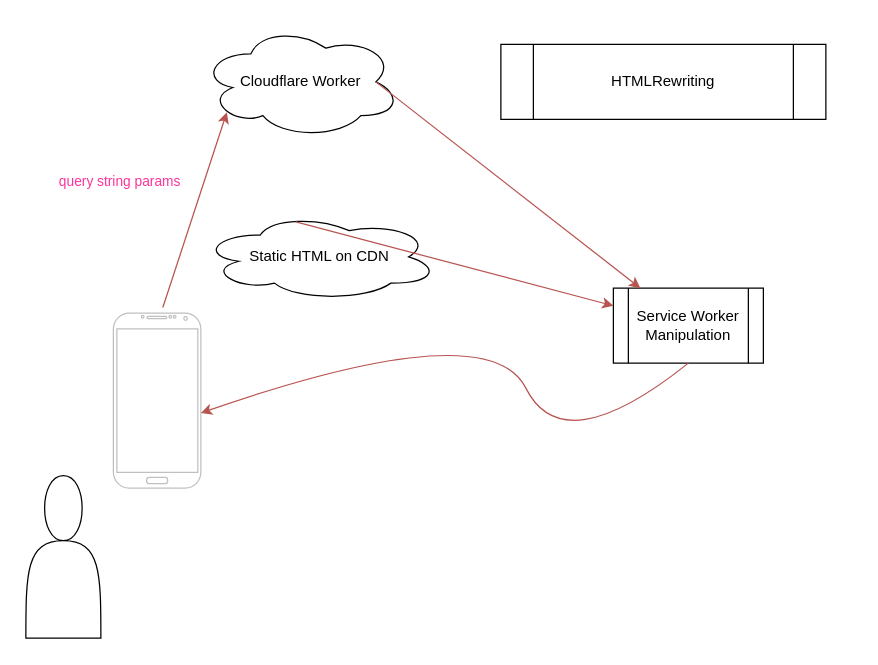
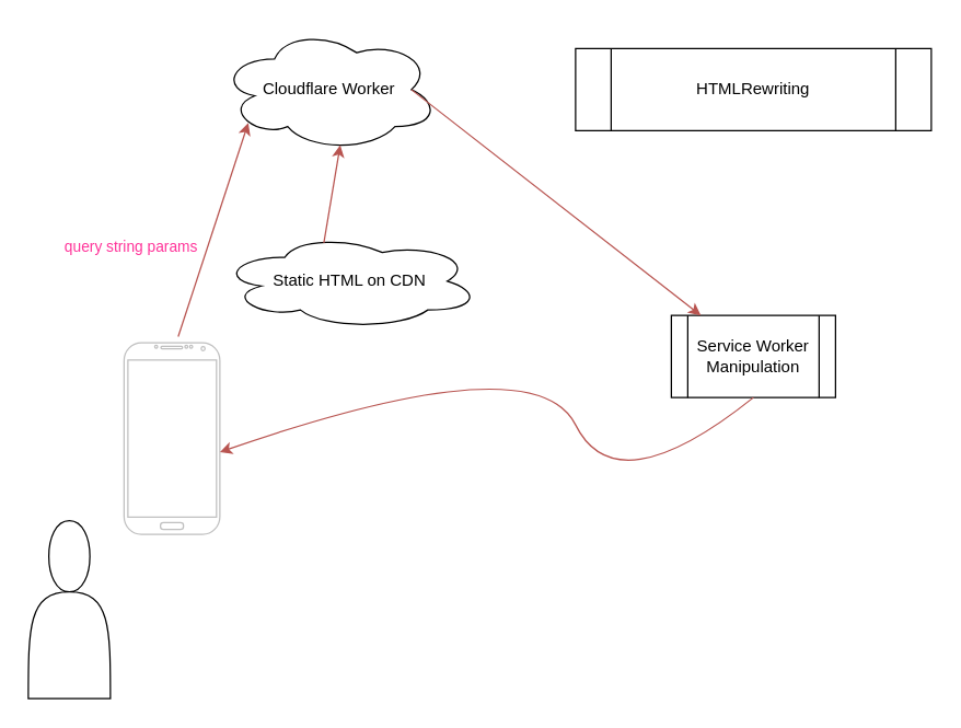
  <mxCell id="0" />
  <mxCell id="1" parent="0" />
  <mxCell id="2" value="Cloudflare Worker" style="ellipse;shape=cloud;whiteSpace=wrap;html=1;" vertex="1" parent="1"><mxGeometry x="160" y="20" width="160" height="90" as="geometry" /></mxCell>
  <mxCell id="3" value="" style="shape=actor;whiteSpace=wrap;html=1;" vertex="1" parent="1"><mxGeometry x="20" y="380" width="60" height="130" as="geometry" /></mxCell>
  <mxCell id="4" value="" style="endArrow=classic;html=1;rounded=0;entryX=0.13;entryY=0.77;entryDx=0;entryDy=0;entryPerimeter=0;exitX=0.565;exitY=-0.032;exitDx=0;exitDy=0;exitPerimeter=0;fillColor=#f8cecc;strokeColor=#B85450;" edge="1" parent="1" source="9" target="2"><mxGeometry width="50" height="50" relative="1" as="geometry"><mxPoint x="50" y="260" as="sourcePoint" /><mxPoint x="440" y="400" as="targetPoint" /></mxGeometry></mxCell>
  <mxCell id="5" value="Static HTML on CDN" style="ellipse;shape=cloud;whiteSpace=wrap;html=1;" vertex="1" parent="1"><mxGeometry x="160" y="170" width="190" height="70" as="geometry" /></mxCell>
- <mxCell id="6" value="" style="endArrow=classic;html=1;rounded=0;exitX=0.4;exitY=0.1;exitDx=0;exitDy=0;exitPerimeter=0;fillColor=#f8cecc;strokeColor=#b85450;" edge="1" parent="1" source="5" target="8"><mxGeometry width="50" height="50" relative="1" as="geometry"><mxPoint x="390" y="450" as="sourcePoint" /><mxPoint x="440" y="160" as="targetPoint" /></mxGeometry></mxCell>
- <mxCell id="7" value="HTMLRewriting" style="shape=process;whiteSpace=wrap;html=1;backgroundOutline=1;" vertex="1" parent="1"><mxGeometry x="400" y="35" width="260" height="60" as="geometry" /></mxCell>
+ <mxCell id="6" value="" style="endArrow=classic;html=1;rounded=0;exitX=0.4;exitY=0.1;exitDx=0;exitDy=0;exitPerimeter=0;entryX=0.55;entryY=0.95;entryDx=0;entryDy=0;entryPerimeter=0;fillColor=#f8cecc;strokeColor=#b85450;" edge="1" parent="1" source="5" target="2"><mxGeometry width="50" height="50" relative="1" as="geometry"><mxPoint x="390" y="450" as="sourcePoint" /><mxPoint x="440" y="160" as="targetPoint" /></mxGeometry></mxCell>
+ <mxCell id="7" value="HTMLRewriting" style="shape=process;whiteSpace=wrap;html=1;backgroundOutline=1;" vertex="1" parent="1"><mxGeometry x="420" y="35" width="260" height="60" as="geometry" /></mxCell>
  <mxCell id="8" value="Service Worker&lt;br&gt;Manipulation" style="shape=process;whiteSpace=wrap;html=1;backgroundOutline=1;" vertex="1" parent="1"><mxGeometry x="490" y="230" width="120" height="60" as="geometry" /></mxCell>
  <mxCell id="9" value="" style="verticalLabelPosition=bottom;verticalAlign=top;html=1;shadow=0;dashed=0;strokeWidth=1;shape=mxgraph.android.phone2;strokeColor=#c0c0c0;" vertex="1" parent="1"><mxGeometry x="90" y="250" width="70" height="140" as="geometry" /></mxCell>
- <mxCell id="10" value="&lt;font style=&quot;font-size: 11px&quot; color=&quot;#ff3399&quot;&gt;query string params&lt;/font&gt;" style="text;html=1;align=center;verticalAlign=middle;resizable=0;points=[];autosize=1;strokeColor=none;fillColor=none;" vertex="1" parent="1"><mxGeometry x="40" y="135" width="110" height="20" as="geometry" /></mxCell>
+ <mxCell id="10" value="&lt;font style=&quot;font-size: 11px&quot; color=&quot;#ff3399&quot;&gt;query string params&lt;/font&gt;" style="text;html=1;align=center;verticalAlign=middle;resizable=0;points=[];autosize=1;strokeColor=none;fillColor=none;" vertex="1" parent="1"><mxGeometry x="40" y="170" width="110" height="20" as="geometry" /></mxCell>
  <mxCell id="11" value="" style="curved=1;endArrow=classic;html=1;rounded=0;fontSize=11;exitX=0.5;exitY=1;exitDx=0;exitDy=0;entryX=1;entryY=0.571;entryDx=0;entryDy=0;entryPerimeter=0;fillColor=#f8cecc;strokeColor=#b85450;" edge="1" parent="1" source="8" target="9"><mxGeometry width="50" height="50" relative="1" as="geometry"><mxPoint x="390" y="300" as="sourcePoint" /><mxPoint x="440" y="250" as="targetPoint" /><Array as="points"><mxPoint x="450" y="370" /><mxPoint x="390" y="250" /></Array></mxGeometry></mxCell>
  <mxCell id="12" value="" style="endArrow=classic;html=1;rounded=0;fontSize=11;fontColor=#FF3399;strokeColor=#B85450;exitX=0.875;exitY=0.5;exitDx=0;exitDy=0;exitPerimeter=0;" edge="1" parent="1" source="2" target="8"><mxGeometry width="50" height="50" relative="1" as="geometry"><mxPoint x="390" y="300" as="sourcePoint" /><mxPoint x="440" y="250" as="targetPoint" /></mxGeometry></mxCell>
